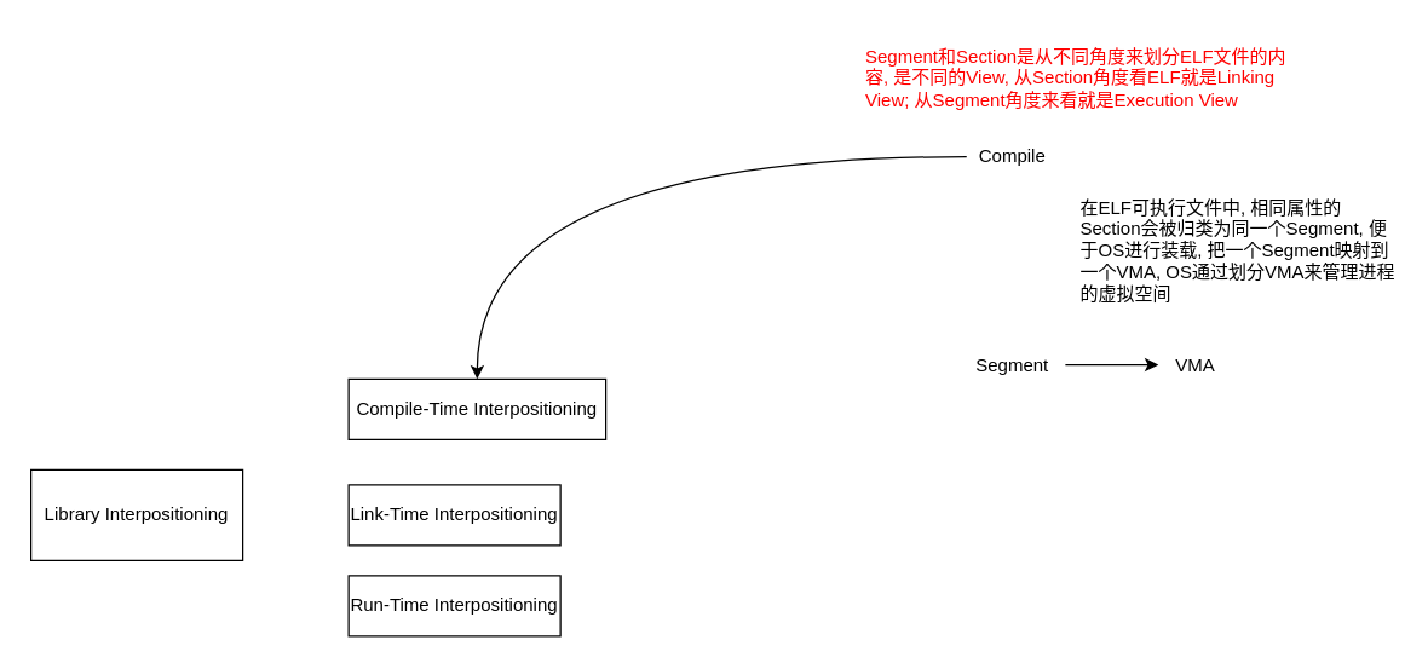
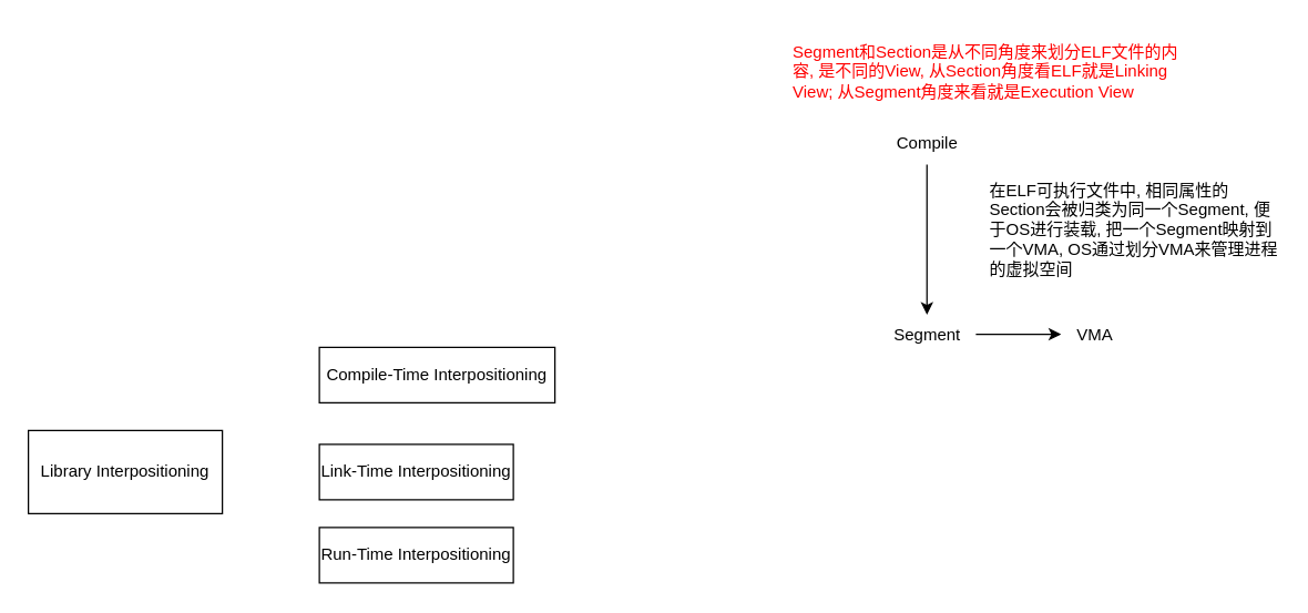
  <mxCell id="0" />
  <mxCell id="1" parent="0" />
- <mxCell id="2" value="" style="edgeStyle=orthogonalEdgeStyle;curved=1;rounded=0;orthogonalLoop=1;jettySize=auto;html=1;" parent="1" source="3" target="10" edge="1"><mxGeometry relative="1" as="geometry" /></mxCell>
+ <mxCell id="2" value="" style="edgeStyle=orthogonalEdgeStyle;curved=1;rounded=0;orthogonalLoop=1;jettySize=auto;html=1;" parent="1" source="3" target="5" edge="1"><mxGeometry relative="1" as="geometry" /></mxCell>
  <mxCell id="3" value="Compile" style="text;html=1;strokeColor=none;fillColor=none;align=center;verticalAlign=middle;whiteSpace=wrap;rounded=0;" parent="1" vertex="1"><mxGeometry x="638.5" y="88" width="60" height="30" as="geometry" /></mxCell>
  <mxCell id="4" value="" style="edgeStyle=orthogonalEdgeStyle;curved=1;rounded=0;orthogonalLoop=1;jettySize=auto;html=1;" parent="1" edge="1"><mxGeometry relative="1" as="geometry"><mxPoint x="703.8" y="240.58" as="sourcePoint" /><mxPoint x="765.3" y="240.58" as="targetPoint" /></mxGeometry></mxCell>
  <mxCell id="5" value="Segment" style="text;html=1;strokeColor=none;fillColor=none;align=center;verticalAlign=middle;whiteSpace=wrap;rounded=0;" parent="1" vertex="1"><mxGeometry x="638.5" y="226.41" width="60" height="30" as="geometry" /></mxCell>
  <mxCell id="6" value="VMA" style="text;html=1;strokeColor=none;fillColor=none;align=center;verticalAlign=middle;whiteSpace=wrap;rounded=0;" parent="1" vertex="1"><mxGeometry x="760" y="226.41" width="60" height="30" as="geometry" /></mxCell>
  <mxCell id="7" value="在ELF可执行文件中, 相同属性的Section会被归类为同一个Segment, 便于OS进行装载, 把一个Segment映射到一个VMA, OS通过划分VMA来管理进程的虚拟空间" style="text;html=1;strokeColor=none;fillColor=none;align=left;verticalAlign=middle;whiteSpace=wrap;rounded=0;" parent="1" vertex="1"><mxGeometry x="711.5" y="136.41" width="210" height="57" as="geometry" /></mxCell>
  <mxCell id="8" value="&lt;font color=&quot;#ff0000&quot;&gt;Segment和Section是从不同角度来划分ELF文件的内容, 是不同的View, 从Section角度看ELF就是Linking View; 从Segment角度来看就是Execution View&lt;/font&gt;" style="text;html=1;strokeColor=none;fillColor=none;align=left;verticalAlign=middle;whiteSpace=wrap;rounded=0;" parent="1" vertex="1"><mxGeometry x="570" y="20" width="284" height="61" as="geometry" /></mxCell>
  <mxCell id="9" value="Library Interpositioning" style="rounded=0;whiteSpace=wrap;html=1;" vertex="1" parent="1"><mxGeometry x="20" y="310" width="140" height="60" as="geometry" /></mxCell>
  <mxCell id="10" value="Compile-Time Interpositioning" style="rounded=0;whiteSpace=wrap;html=1;" vertex="1" parent="1"><mxGeometry x="230" y="250" width="170" height="40" as="geometry" /></mxCell>
  <mxCell id="11" value="Link-Time Interpositioning" style="rounded=0;whiteSpace=wrap;html=1;" vertex="1" parent="1"><mxGeometry x="230" y="320" width="140" height="40" as="geometry" /></mxCell>
  <mxCell id="12" value="Run-Time Interpositioning" style="rounded=0;whiteSpace=wrap;html=1;" vertex="1" parent="1"><mxGeometry x="230" y="380" width="140" height="40" as="geometry" /></mxCell>
